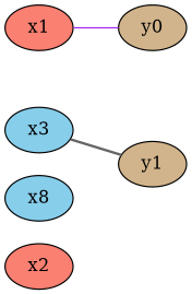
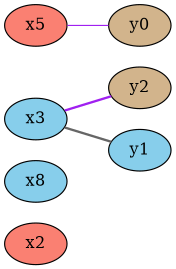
  strict graph {
    rankdir=LR
    node [fillcolor=tan style=filled]
    edge [color=purple style=bold]
    x2 [fillcolor=salmon]
    n2 [fillcolor=skyblue label=x8]
    x3 [fillcolor=skyblue]
-   y1
-   x1 [fillcolor=salmon]
+   y2
+   y1 [fillcolor=skyblue]
+   x1 [fillcolor=salmon label=x5]
    y0
+   x3 -- y2
    x3 -- y1 [color=gray40]
    x1 -- y0 [style=solid]
  }
